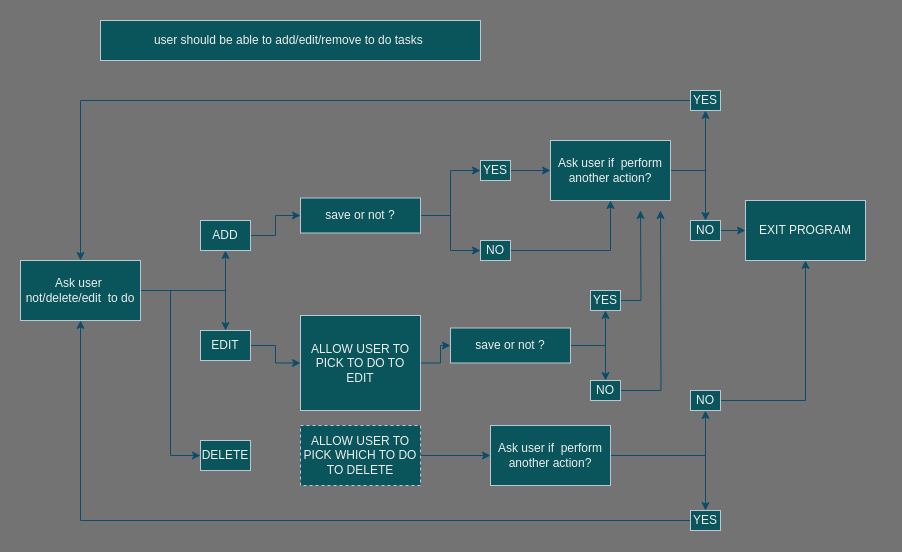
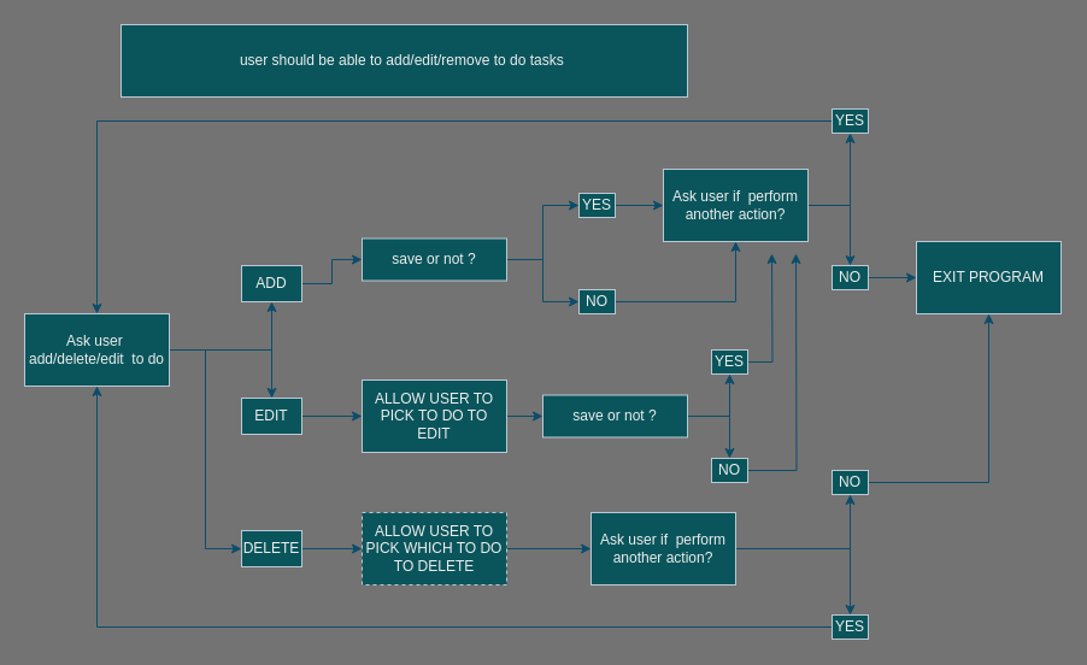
  <mxCell id="0" />
  <mxCell id="1" parent="0" />
- <mxCell id="2" value="user should be able to add/edit/remove to do tasks&amp;nbsp;" style="rounded=0;whiteSpace=wrap;html=1;labelBackgroundColor=none;fillColor=#09555B;strokeColor=#BAC8D3;fontColor=#EEEEEE;" vertex="1" parent="1"><mxGeometry x="100" y="20" width="380" height="40" as="geometry" /></mxCell>
+ <mxCell id="2" value="user should be able to add/edit/remove to do tasks&amp;nbsp;" style="rounded=0;whiteSpace=wrap;html=1;labelBackgroundColor=none;fillColor=#09555B;strokeColor=#BAC8D3;fontColor=#EEEEEE;" vertex="1" parent="1"><mxGeometry x="100" y="20" width="470" height="60" as="geometry" /></mxCell>
  <mxCell id="3" style="edgeStyle=orthogonalEdgeStyle;rounded=0;orthogonalLoop=1;jettySize=auto;html=1;labelBackgroundColor=none;strokeColor=#0B4D6A;fontColor=default;" edge="1" parent="1" source="6" target="8"><mxGeometry relative="1" as="geometry" /></mxCell>
  <mxCell id="4" style="edgeStyle=orthogonalEdgeStyle;rounded=0;orthogonalLoop=1;jettySize=auto;html=1;entryX=0.5;entryY=0;entryDx=0;entryDy=0;labelBackgroundColor=none;strokeColor=#0B4D6A;fontColor=default;" edge="1" parent="1" source="6" target="25"><mxGeometry relative="1" as="geometry" /></mxCell>
  <mxCell id="5" style="edgeStyle=orthogonalEdgeStyle;rounded=0;orthogonalLoop=1;jettySize=auto;html=1;entryX=0;entryY=0.5;entryDx=0;entryDy=0;labelBackgroundColor=none;strokeColor=#0B4D6A;fontColor=default;" edge="1" parent="1" source="6" target="36"><mxGeometry relative="1" as="geometry" /></mxCell>
- <mxCell id="6" value="Ask user&amp;nbsp; not/delete/edit&amp;nbsp; to do" style="rounded=0;whiteSpace=wrap;html=1;labelBackgroundColor=none;fillColor=#09555B;strokeColor=#BAC8D3;fontColor=#EEEEEE;" vertex="1" parent="1"><mxGeometry x="20" y="260" width="120" height="60" as="geometry" /></mxCell>
+ <mxCell id="6" value="Ask user&amp;nbsp; add/delete/edit&amp;nbsp; to do" style="rounded=0;whiteSpace=wrap;html=1;labelBackgroundColor=none;fillColor=#09555B;strokeColor=#BAC8D3;fontColor=#EEEEEE;" vertex="1" parent="1"><mxGeometry x="20" y="260" width="120" height="60" as="geometry" /></mxCell>
  <mxCell id="7" value="" style="edgeStyle=orthogonalEdgeStyle;rounded=0;orthogonalLoop=1;jettySize=auto;html=1;labelBackgroundColor=none;strokeColor=#0B4D6A;fontColor=default;" edge="1" parent="1" source="8" target="11"><mxGeometry relative="1" as="geometry" /></mxCell>
  <mxCell id="8" value="ADD" style="rounded=0;whiteSpace=wrap;html=1;labelBackgroundColor=none;fillColor=#09555B;strokeColor=#BAC8D3;fontColor=#EEEEEE;" vertex="1" parent="1"><mxGeometry x="200" y="220" width="50" height="30" as="geometry" /></mxCell>
  <mxCell id="9" style="edgeStyle=orthogonalEdgeStyle;rounded=0;orthogonalLoop=1;jettySize=auto;html=1;entryX=0;entryY=0.5;entryDx=0;entryDy=0;labelBackgroundColor=none;strokeColor=#0B4D6A;fontColor=default;" edge="1" parent="1" source="11" target="13"><mxGeometry relative="1" as="geometry" /></mxCell>
  <mxCell id="10" style="edgeStyle=orthogonalEdgeStyle;rounded=0;orthogonalLoop=1;jettySize=auto;html=1;entryX=0;entryY=0.5;entryDx=0;entryDy=0;labelBackgroundColor=none;strokeColor=#0B4D6A;fontColor=default;" edge="1" parent="1" source="11" target="15"><mxGeometry relative="1" as="geometry" /></mxCell>
  <mxCell id="11" value="save or not ?" style="whiteSpace=wrap;html=1;rounded=0;labelBackgroundColor=none;fillColor=#09555B;strokeColor=#BAC8D3;fontColor=#EEEEEE;" vertex="1" parent="1"><mxGeometry x="300" y="197.5" width="120" height="35" as="geometry" /></mxCell>
  <mxCell id="12" style="edgeStyle=orthogonalEdgeStyle;rounded=0;orthogonalLoop=1;jettySize=auto;html=1;labelBackgroundColor=none;strokeColor=#0B4D6A;fontColor=default;" edge="1" parent="1" source="13" target="18"><mxGeometry relative="1" as="geometry" /></mxCell>
  <mxCell id="13" value="YES" style="rounded=0;whiteSpace=wrap;html=1;labelBackgroundColor=none;fillColor=#09555B;strokeColor=#BAC8D3;fontColor=#EEEEEE;" vertex="1" parent="1"><mxGeometry x="480" y="160" width="30" height="20" as="geometry" /></mxCell>
  <mxCell id="14" style="edgeStyle=orthogonalEdgeStyle;rounded=0;orthogonalLoop=1;jettySize=auto;html=1;entryX=0.5;entryY=1;entryDx=0;entryDy=0;labelBackgroundColor=none;strokeColor=#0B4D6A;fontColor=default;" edge="1" parent="1" source="15" target="18"><mxGeometry relative="1" as="geometry" /></mxCell>
  <mxCell id="15" value="NO" style="rounded=0;whiteSpace=wrap;html=1;labelBackgroundColor=none;fillColor=#09555B;strokeColor=#BAC8D3;fontColor=#EEEEEE;" vertex="1" parent="1"><mxGeometry x="480" y="240" width="30" height="20" as="geometry" /></mxCell>
  <mxCell id="16" style="edgeStyle=orthogonalEdgeStyle;rounded=0;orthogonalLoop=1;jettySize=auto;html=1;labelBackgroundColor=none;strokeColor=#0B4D6A;fontColor=default;" edge="1" parent="1" source="18" target="20"><mxGeometry relative="1" as="geometry" /></mxCell>
  <mxCell id="17" style="edgeStyle=orthogonalEdgeStyle;rounded=0;orthogonalLoop=1;jettySize=auto;html=1;entryX=0.5;entryY=0;entryDx=0;entryDy=0;labelBackgroundColor=none;strokeColor=#0B4D6A;fontColor=default;" edge="1" parent="1" source="18" target="22"><mxGeometry relative="1" as="geometry" /></mxCell>
  <mxCell id="18" value="Ask user if&amp;nbsp; perform another action?" style="rounded=0;whiteSpace=wrap;html=1;labelBackgroundColor=none;fillColor=#09555B;strokeColor=#BAC8D3;fontColor=#EEEEEE;" vertex="1" parent="1"><mxGeometry x="550" y="140" width="120" height="60" as="geometry" /></mxCell>
  <mxCell id="19" style="edgeStyle=orthogonalEdgeStyle;rounded=0;orthogonalLoop=1;jettySize=auto;html=1;entryX=0.5;entryY=0;entryDx=0;entryDy=0;labelBackgroundColor=none;strokeColor=#0B4D6A;fontColor=default;" edge="1" parent="1" source="20" target="6"><mxGeometry relative="1" as="geometry" /></mxCell>
  <mxCell id="20" value="YES" style="rounded=0;whiteSpace=wrap;html=1;labelBackgroundColor=none;fillColor=#09555B;strokeColor=#BAC8D3;fontColor=#EEEEEE;" vertex="1" parent="1"><mxGeometry x="690" y="90" width="30" height="20" as="geometry" /></mxCell>
  <mxCell id="21" style="edgeStyle=orthogonalEdgeStyle;rounded=0;orthogonalLoop=1;jettySize=auto;html=1;labelBackgroundColor=none;strokeColor=#0B4D6A;fontColor=default;" edge="1" parent="1" source="22" target="23"><mxGeometry relative="1" as="geometry" /></mxCell>
  <mxCell id="22" value="NO" style="rounded=0;whiteSpace=wrap;html=1;labelBackgroundColor=none;fillColor=#09555B;strokeColor=#BAC8D3;fontColor=#EEEEEE;" vertex="1" parent="1"><mxGeometry x="690" y="220" width="30" height="20" as="geometry" /></mxCell>
- <mxCell id="23" value="EXIT PROGRAM" style="rounded=0;whiteSpace=wrap;html=1;labelBackgroundColor=none;fillColor=#09555B;strokeColor=#BAC8D3;fontColor=#EEEEEE;" vertex="1" parent="1"><mxGeometry x="745" y="200" width="120" height="60" as="geometry" /></mxCell>
+ <mxCell id="23" value="EXIT PROGRAM" style="rounded=0;whiteSpace=wrap;html=1;labelBackgroundColor=none;fillColor=#09555B;strokeColor=#BAC8D3;fontColor=#EEEEEE;" vertex="1" parent="1"><mxGeometry y="200" width="120" height="60" as="geometry" x="760" /></mxCell>
  <mxCell id="24" style="edgeStyle=orthogonalEdgeStyle;rounded=0;orthogonalLoop=1;jettySize=auto;html=1;labelBackgroundColor=none;strokeColor=#0B4D6A;fontColor=default;" edge="1" parent="1" source="25" target="27"><mxGeometry relative="1" as="geometry" /></mxCell>
  <mxCell id="25" value="EDIT" style="rounded=0;whiteSpace=wrap;html=1;labelBackgroundColor=none;fillColor=#09555B;strokeColor=#BAC8D3;fontColor=#EEEEEE;" vertex="1" parent="1"><mxGeometry x="200" y="330" width="50" height="30" as="geometry" /></mxCell>
  <mxCell id="26" style="edgeStyle=orthogonalEdgeStyle;rounded=0;orthogonalLoop=1;jettySize=auto;html=1;labelBackgroundColor=none;strokeColor=#0B4D6A;fontColor=default;" edge="1" parent="1" source="27" target="30"><mxGeometry relative="1" as="geometry" /></mxCell>
- <mxCell id="27" value="ALLOW USER TO PICK TO DO TO EDIT" style="rounded=0;whiteSpace=wrap;html=1;labelBackgroundColor=none;fillColor=#09555B;strokeColor=#BAC8D3;fontColor=#EEEEEE;" vertex="1" parent="1"><mxGeometry x="300" y="315" width="120" height="95" as="geometry" /></mxCell>
+ <mxCell id="27" value="ALLOW USER TO PICK TO DO TO EDIT" style="rounded=0;whiteSpace=wrap;html=1;labelBackgroundColor=none;fillColor=#09555B;strokeColor=#BAC8D3;fontColor=#EEEEEE;" vertex="1" parent="1"><mxGeometry x="300" y="315" width="120" height="60" as="geometry" /></mxCell>
  <mxCell id="28" style="edgeStyle=orthogonalEdgeStyle;rounded=0;orthogonalLoop=1;jettySize=auto;html=1;entryX=0.5;entryY=1;entryDx=0;entryDy=0;labelBackgroundColor=none;strokeColor=#0B4D6A;fontColor=default;" edge="1" parent="1" source="30" target="32"><mxGeometry relative="1" as="geometry" /></mxCell>
  <mxCell id="29" style="edgeStyle=orthogonalEdgeStyle;rounded=0;orthogonalLoop=1;jettySize=auto;html=1;entryX=0.5;entryY=0;entryDx=0;entryDy=0;labelBackgroundColor=none;strokeColor=#0B4D6A;fontColor=default;" edge="1" parent="1" source="30" target="34"><mxGeometry relative="1" as="geometry" /></mxCell>
  <mxCell id="30" value="save or not ?" style="whiteSpace=wrap;html=1;rounded=0;labelBackgroundColor=none;fillColor=#09555B;strokeColor=#BAC8D3;fontColor=#EEEEEE;" vertex="1" parent="1"><mxGeometry x="450" y="327.5" width="120" height="35" as="geometry" /></mxCell>
  <mxCell id="31" style="edgeStyle=orthogonalEdgeStyle;rounded=0;orthogonalLoop=1;jettySize=auto;html=1;labelBackgroundColor=none;strokeColor=#0B4D6A;fontColor=default;" edge="1" parent="1" source="32"><mxGeometry relative="1" as="geometry"><mxPoint x="640" y="210" as="targetPoint" /></mxGeometry></mxCell>
  <mxCell id="32" value="YES" style="rounded=0;whiteSpace=wrap;html=1;labelBackgroundColor=none;fillColor=#09555B;strokeColor=#BAC8D3;fontColor=#EEEEEE;" vertex="1" parent="1"><mxGeometry x="590" y="290" width="30" height="20" as="geometry" /></mxCell>
  <mxCell id="33" style="edgeStyle=orthogonalEdgeStyle;rounded=0;orthogonalLoop=1;jettySize=auto;html=1;labelBackgroundColor=none;strokeColor=#0B4D6A;fontColor=default;" edge="1" parent="1" source="34"><mxGeometry relative="1" as="geometry"><mxPoint x="660" y="210" as="targetPoint" /></mxGeometry></mxCell>
  <mxCell id="34" value="NO" style="rounded=0;whiteSpace=wrap;html=1;labelBackgroundColor=none;fillColor=#09555B;strokeColor=#BAC8D3;fontColor=#EEEEEE;" vertex="1" parent="1"><mxGeometry x="590" y="380" width="30" height="20" as="geometry" /></mxCell>
+ <mxCell id="35" value="" style="edgeStyle=orthogonalEdgeStyle;rounded=0;orthogonalLoop=1;jettySize=auto;html=1;labelBackgroundColor=none;strokeColor=#0B4D6A;fontColor=default;" edge="1" parent="1" source="36" target="38"><mxGeometry relative="1" as="geometry" /></mxCell>
  <mxCell id="36" value="DELETE" style="rounded=0;whiteSpace=wrap;html=1;labelBackgroundColor=none;fillColor=#09555B;strokeColor=#BAC8D3;fontColor=#EEEEEE;" vertex="1" parent="1"><mxGeometry x="200" y="440" width="50" height="30" as="geometry" /></mxCell>
  <mxCell id="37" value="" style="edgeStyle=orthogonalEdgeStyle;rounded=0;orthogonalLoop=1;jettySize=auto;html=1;labelBackgroundColor=none;strokeColor=#0B4D6A;fontColor=default;" edge="1" parent="1" source="38" target="41"><mxGeometry relative="1" as="geometry" /></mxCell>
  <mxCell id="38" value="ALLOW USER TO PICK WHICH TO DO TO DELETE" style="rounded=0;whiteSpace=wrap;html=1;labelBackgroundColor=none;fillColor=#09555B;strokeColor=#BAC8D3;fontColor=#EEEEEE;dashed=1;" vertex="1" parent="1"><mxGeometry x="300" y="425" width="120" height="60" as="geometry" /></mxCell>
  <mxCell id="39" style="edgeStyle=orthogonalEdgeStyle;rounded=0;orthogonalLoop=1;jettySize=auto;html=1;entryX=0.5;entryY=0;entryDx=0;entryDy=0;labelBackgroundColor=none;strokeColor=#0B4D6A;fontColor=default;" edge="1" parent="1" source="41" target="43"><mxGeometry relative="1" as="geometry" /></mxCell>
  <mxCell id="40" style="edgeStyle=orthogonalEdgeStyle;rounded=0;orthogonalLoop=1;jettySize=auto;html=1;entryX=0.5;entryY=1;entryDx=0;entryDy=0;labelBackgroundColor=none;strokeColor=#0B4D6A;fontColor=default;" edge="1" parent="1" source="41" target="45"><mxGeometry relative="1" as="geometry" /></mxCell>
  <mxCell id="41" value="Ask user if&amp;nbsp; perform another action?" style="rounded=0;whiteSpace=wrap;html=1;labelBackgroundColor=none;fillColor=#09555B;strokeColor=#BAC8D3;fontColor=#EEEEEE;" vertex="1" parent="1"><mxGeometry x="490" y="425" width="120" height="60" as="geometry" /></mxCell>
  <mxCell id="42" style="edgeStyle=orthogonalEdgeStyle;rounded=0;orthogonalLoop=1;jettySize=auto;html=1;entryX=0.5;entryY=1;entryDx=0;entryDy=0;labelBackgroundColor=none;strokeColor=#0B4D6A;fontColor=default;" edge="1" parent="1" source="43" target="6"><mxGeometry relative="1" as="geometry" /></mxCell>
  <mxCell id="43" value="YES" style="rounded=0;whiteSpace=wrap;html=1;labelBackgroundColor=none;fillColor=#09555B;strokeColor=#BAC8D3;fontColor=#EEEEEE;" vertex="1" parent="1"><mxGeometry x="690" y="510" width="30" height="20" as="geometry" /></mxCell>
  <mxCell id="44" style="edgeStyle=orthogonalEdgeStyle;rounded=0;orthogonalLoop=1;jettySize=auto;html=1;entryX=0.5;entryY=1;entryDx=0;entryDy=0;labelBackgroundColor=none;strokeColor=#0B4D6A;fontColor=default;" edge="1" parent="1" source="45" target="23"><mxGeometry relative="1" as="geometry" /></mxCell>
  <mxCell id="45" value="NO" style="rounded=0;whiteSpace=wrap;html=1;labelBackgroundColor=none;fillColor=#09555B;strokeColor=#BAC8D3;fontColor=#EEEEEE;" vertex="1" parent="1"><mxGeometry x="690" y="390" width="30" height="20" as="geometry" /></mxCell>
